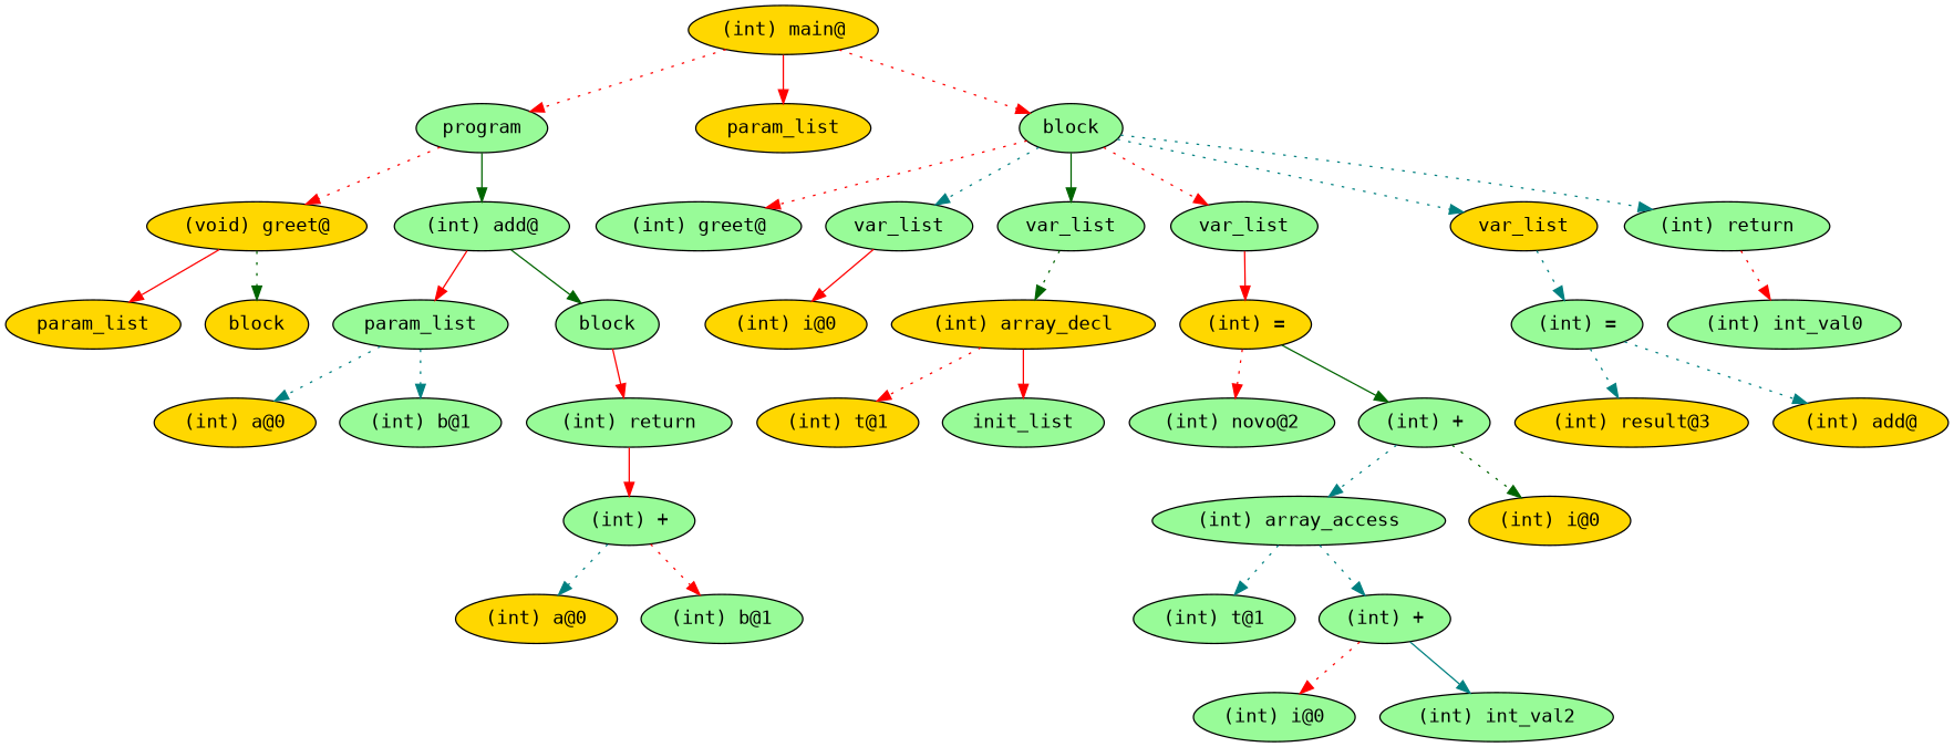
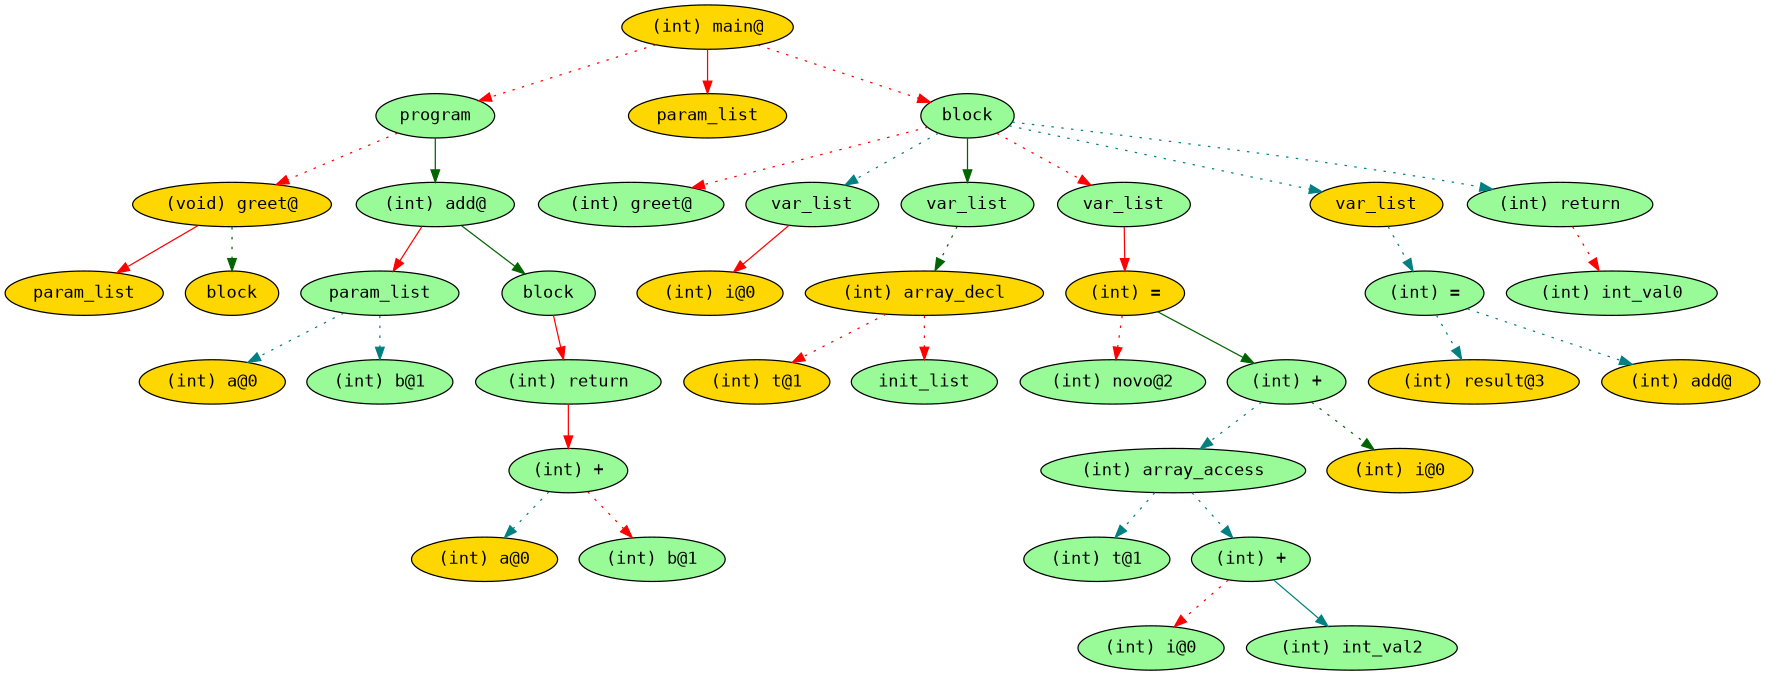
  digraph {
    fontname="DejaVu Sans Mono"
    ordering=out
    node [fillcolor=palegreen fontname="DejaVu Sans Mono" style=filled]
    edge [color=red fontname="DejaVu Sans Mono" style=dotted]
    n1 [label=program]
    n2 [fillcolor=gold label="(void) greet@"]
    n3 [label="(int) add@"]
    n4 [fillcolor=gold label=param_list]
    n5 [fillcolor=gold label=block]
    n6 [label=param_list]
    n7 [label=block]
    n8 [fillcolor=gold label="(int) main@"]
    n9 [fillcolor=gold label=param_list]
    n10 [label=block]
    n11 [fillcolor=gold label="(int) a@0"]
    n12 [label="(int) b@1"]
    n13 [label="(int) return"]
    n14 [label="(int) +"]
    n15 [fillcolor=gold label="(int) a@0"]
    n16 [label="(int) b@1"]
    n17 [label="(int) greet@"]
    n18 [label=var_list]
    n19 [label=var_list]
    n20 [label=var_list]
    n21 [fillcolor=gold label=var_list]
    n22 [label="(int) return"]
    n23 [fillcolor=gold label="(int) i@0"]
    n24 [fillcolor=gold label="(int) array_decl"]
    n25 [fillcolor=gold label="(int) ="]
    n26 [label="(int) ="]
    n27 [label="(int) int_val0"]
    n28 [fillcolor=gold label="(int) t@1"]
    n29 [label=init_list]
    n30 [label="(int) novo@2"]
    n31 [label="(int) +"]
    n32 [label="(int) array_access"]
    n33 [fillcolor=gold label="(int) i@0"]
    n34 [label="(int) t@1"]
    n35 [label="(int) +"]
    n36 [label="(int) i@0"]
    n37 [label="(int) int_val2"]
    n38 [fillcolor=gold label="(int) result@3"]
    n39 [fillcolor=gold label="(int) add@"]
    n1 -> n2
    n1 -> n3 [color=darkgreen style=solid]
    n2 -> n4 [style=solid]
    n2 -> n5 [color=darkgreen]
    n3 -> n6 [style=solid]
    n3 -> n7 [color=darkgreen style=solid]
    n6 -> n11 [color=teal]
    n6 -> n12 [color=teal]
    n7 -> n13 [style=solid]
    n8 -> n1
    n8 -> n9 [style=solid]
    n8 -> n10
    n10 -> n17
    n10 -> n18 [color=teal]
    n10 -> n19 [color=darkgreen style=solid]
    n10 -> n20
    n10 -> n21 [color=teal]
    n10 -> n22 [color=teal]
    n13 -> n14 [style=solid]
    n14 -> n15 [color=teal]
    n14 -> n16
    n18 -> n23 [style=solid]
    n19 -> n24 [color=darkgreen]
    n20 -> n25 [style=solid]
    n21 -> n26 [color=teal]
    n22 -> n27
    n24 -> n28
-   n24 -> n29 [style=solid]
+   n24 -> n29
    n25 -> n30
    n25 -> n31 [color=darkgreen style=solid]
    n26 -> n38 [color=teal]
    n26 -> n39 [color=teal]
    n31 -> n32 [color=teal]
    n31 -> n33 [color=darkgreen]
    n32 -> n34 [color=teal]
    n32 -> n35 [color=teal]
    n35 -> n36
    n35 -> n37 [color=teal style=solid]
  }
